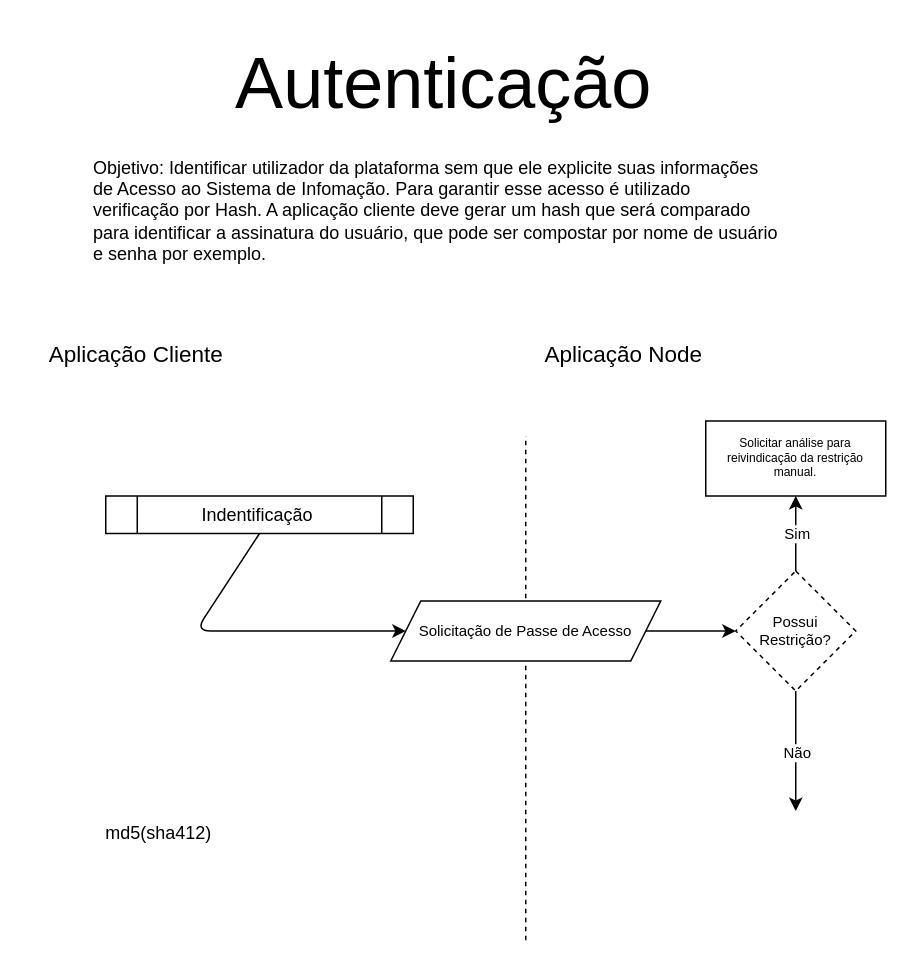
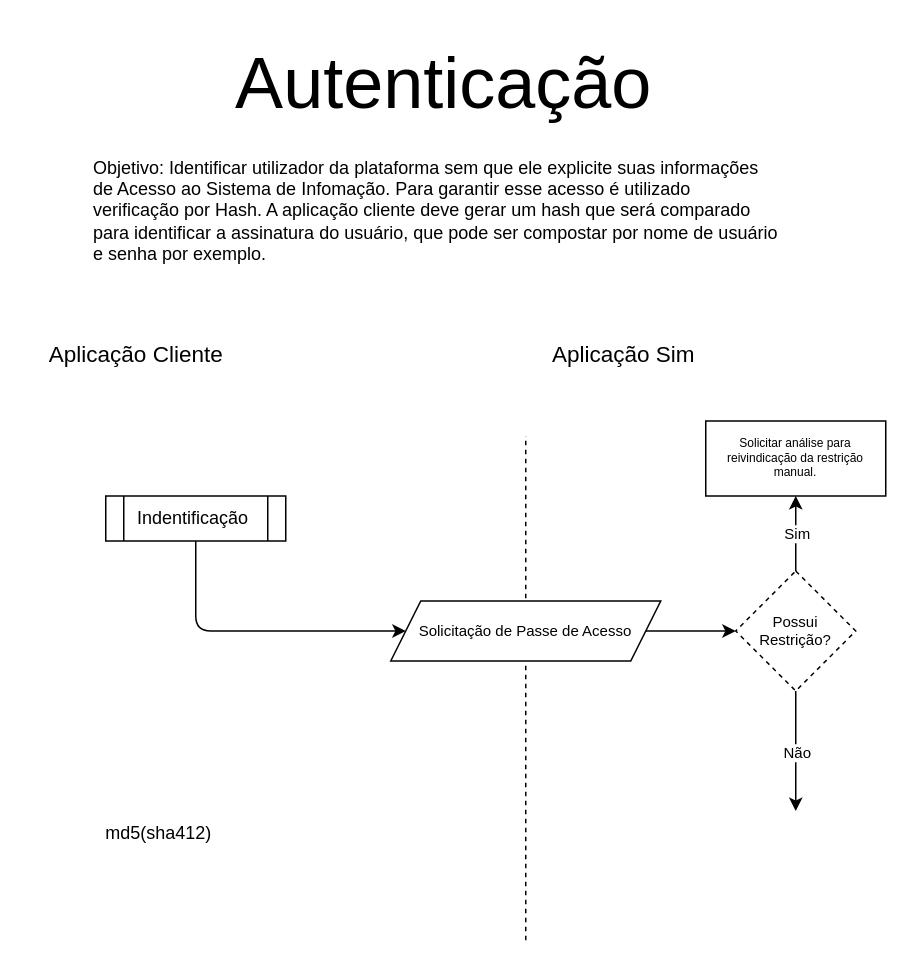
  <mxCell id="0" />
  <mxCell id="1" parent="0" />
  <mxCell id="2" value="Autenticação" style="text;html=1;align=center;verticalAlign=middle;resizable=0;points=[];autosize=1;strokeColor=none;fillColor=none;fontSize=48;" parent="1" vertex="1"><mxGeometry x="145" y="20" width="300" height="70" as="geometry" /></mxCell>
  <mxCell id="3" value="Aplicação Cliente" style="text;html=1;align=center;verticalAlign=middle;resizable=0;points=[];autosize=1;strokeColor=none;fillColor=none;fontSize=15;" parent="1" vertex="1"><mxGeometry y="220" width="140" height="30" as="geometry" x="20" /></mxCell>
- <mxCell id="4" value="Aplicação Node&lt;br&gt;" style="text;html=1;align=center;verticalAlign=middle;resizable=0;points=[];autosize=1;strokeColor=none;fillColor=none;fontSize=15;" parent="1" vertex="1"><mxGeometry x="350" y="220" width="130" height="30" as="geometry" /></mxCell>
+ <mxCell id="4" value="Aplicação Sim&lt;br&gt;" style="text;html=1;align=center;verticalAlign=middle;resizable=0;points=[];autosize=1;strokeColor=none;fillColor=none;fontSize=15;" parent="1" vertex="1"><mxGeometry x="350" y="220" width="130" height="30" as="geometry" /></mxCell>
  <mxCell id="5" value="md5(sha412)" style="text;html=1;align=center;verticalAlign=middle;resizable=0;points=[];autosize=1;strokeColor=none;fillColor=none;fontSize=12;" parent="1" vertex="1"><mxGeometry x="60" y="540" width="90" height="30" as="geometry" /></mxCell>
  <mxCell id="6" value="&lt;span style=&quot;&quot;&gt;Objetivo: Identificar utilizador da plataforma sem que ele explicite suas informações de Acesso ao Sistema de Infomação. Para garantir esse acesso é utilizado verificação por Hash. A aplicação cliente deve gerar um hash que será comparado para identificar a assinatura do usuário, que pode ser compostar por nome de usuário e senha por exemplo.&amp;nbsp;&lt;/span&gt;" style="text;html=1;strokeColor=none;fillColor=none;align=left;verticalAlign=middle;whiteSpace=wrap;rounded=0;" parent="1" vertex="1"><mxGeometry x="60" y="110" width="460" height="60" as="geometry" /></mxCell>
  <mxCell id="7" value="" style="endArrow=none;dashed=1;html=1;fontSize=12;" parent="1" edge="1"><mxGeometry width="50" height="50" relative="1" as="geometry"><mxPoint x="350" y="626.207" as="sourcePoint" /><mxPoint x="350" y="290" as="targetPoint" /></mxGeometry></mxCell>
  <mxCell id="8" style="edgeStyle=none;html=1;exitX=0.5;exitY=1;exitDx=0;exitDy=0;entryX=0;entryY=0.5;entryDx=0;entryDy=0;fontSize=12;" parent="1" source="9" target="11" edge="1"><mxGeometry relative="1" as="geometry"><Array as="points"><mxPoint x="130" y="420" /></Array></mxGeometry></mxCell>
- <mxCell id="9" value="Indentificação&amp;nbsp;" style="shape=process;whiteSpace=wrap;html=1;backgroundOutline=1;fontSize=12;" parent="1" vertex="1"><mxGeometry x="70" y="330" width="205" height="25" as="geometry" /></mxCell>
+ <mxCell id="9" value="Indentificação&amp;nbsp;" style="shape=process;whiteSpace=wrap;html=1;backgroundOutline=1;fontSize=12;" parent="1" vertex="1"><mxGeometry x="70" y="330" width="120" height="30" as="geometry" /></mxCell>
  <mxCell id="10" style="edgeStyle=none;html=1;exitX=1;exitY=0.5;exitDx=0;exitDy=0;fontSize=10;entryX=0;entryY=0.5;entryDx=0;entryDy=0;" parent="1" source="11" target="16" edge="1"><mxGeometry relative="1" as="geometry"><mxPoint x="500" y="420.143" as="targetPoint" /></mxGeometry></mxCell>
  <mxCell id="11" value="Solicitação de Passe de Acesso" style="shape=parallelogram;perimeter=parallelogramPerimeter;whiteSpace=wrap;html=1;fixedSize=1;fontSize=10;" parent="1" vertex="1"><mxGeometry x="260" y="400" width="180" height="40" as="geometry" /></mxCell>
  <mxCell id="12" style="edgeStyle=none;html=1;exitX=0.5;exitY=1;exitDx=0;exitDy=0;fontSize=10;" parent="1" source="16" edge="1"><mxGeometry relative="1" as="geometry"><mxPoint x="530" y="540" as="targetPoint" /><Array as="points"><mxPoint x="530" y="500" /></Array></mxGeometry></mxCell>
  <mxCell id="13" value="Não" style="edgeLabel;html=1;align=center;verticalAlign=middle;resizable=0;points=[];fontSize=10;" parent="12" vertex="1" connectable="0"><mxGeometry x="-0.246" y="-1" relative="1" as="geometry"><mxPoint x="1" y="10" as="offset" /></mxGeometry></mxCell>
  <mxCell id="14" style="edgeStyle=none;html=1;exitX=0.5;exitY=0;exitDx=0;exitDy=0;fontSize=10;entryX=0.5;entryY=1;entryDx=0;entryDy=0;" parent="1" source="16" target="17" edge="1"><mxGeometry relative="1" as="geometry"><mxPoint x="530" y="510" as="targetPoint" /></mxGeometry></mxCell>
  <mxCell id="15" value="Sim" style="edgeLabel;html=1;align=center;verticalAlign=middle;resizable=0;points=[];fontSize=10;" parent="14" vertex="1" connectable="0"><mxGeometry x="-0.286" y="1" relative="1" as="geometry"><mxPoint x="1" y="-8" as="offset" /></mxGeometry></mxCell>
  <mxCell id="16" value="Possui Restrição?" style="rhombus;whiteSpace=wrap;html=1;fontSize=10;dashed=1;" parent="1" vertex="1"><mxGeometry x="490" y="380" width="80" height="80" as="geometry" /></mxCell>
  <mxCell id="17" value="Solicitar análise para reivindicação da restrição manual." style="whiteSpace=wrap;html=1;fontSize=8;" parent="1" vertex="1"><mxGeometry x="470" y="280" width="120" height="50" as="geometry" /></mxCell>
